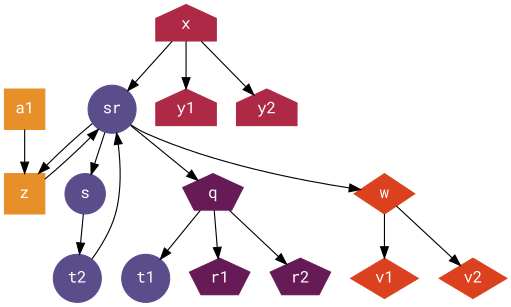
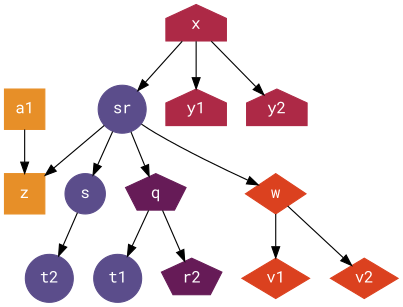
  digraph {
    fontname="Roboto Mono"
    node [color="#5B4D8B" fontcolor=white fontname="Roboto Mono" shape=circle style=filled]
    edge [fontname="Roboto Mono"]
    sr
    s
    q [color="#661B57" shape=pentagon]
    w [color="#DB411F" shape=diamond]
    z [color="#E78F28" shape=square]
    t2
    t1
-   r1 [color="#661B57" shape=pentagon]
    r2 [color="#661B57" shape=pentagon]
    x [color="#AD2946" shape=house]
    y1 [color="#AD2946" shape=house]
    y2 [color="#AD2946" shape=house]
    v1 [color="#DB411F" shape=diamond]
    v2 [color="#DB411F" shape=diamond]
    a1 [color="#E78F28" shape=square]
    sr -> s
    sr -> q
    sr -> w
    sr -> z
    s -> t2
    q -> t1
-   q -> r1
    q -> r2
    w -> v1
    w -> v2
-   z -> sr
-   t2 -> sr
    x -> sr
    x -> y1
    x -> y2
    a1 -> z
  }
